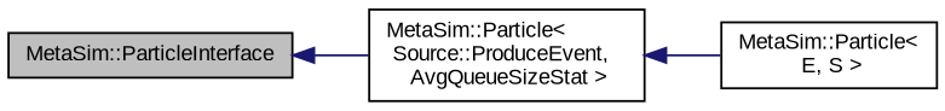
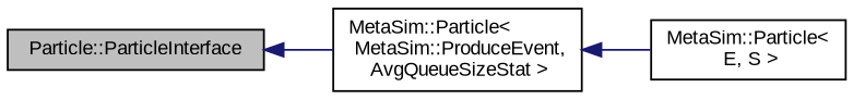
  digraph {
    fontname="Liberation Sans"
    rankdir=LR
    node [color=black fillcolor=white fontname="Liberation Sans" fontsize=10 shape=record style=filled]
    edge [color=midnightblue dir=back fontname="Liberation Sans" fontsize=10 labelfontname=Helvetica labelfontsize=10 style=solid]
-   n1 [fillcolor=grey75 fontcolor=black height=0.2 label="MetaSim::ParticleInterface" width=0.4]
-   n2 [height=0.2 label="MetaSim::Particle\<\l Source::ProduceEvent,\l AvgQueueSizeStat \>" width=0.4]
+   n1 [fillcolor=grey75 fontcolor=black height=0.2 label="Particle::ParticleInterface" width=0.4]
+   n2 [height=0.2 label="MetaSim::Particle\<\l MetaSim::ProduceEvent,\l AvgQueueSizeStat \>" width=0.4]
    n3 [height=0.2 label="MetaSim::Particle\<\l E, S \>" width=0.4]
    n1 -> n2
    n2 -> n3
  }
